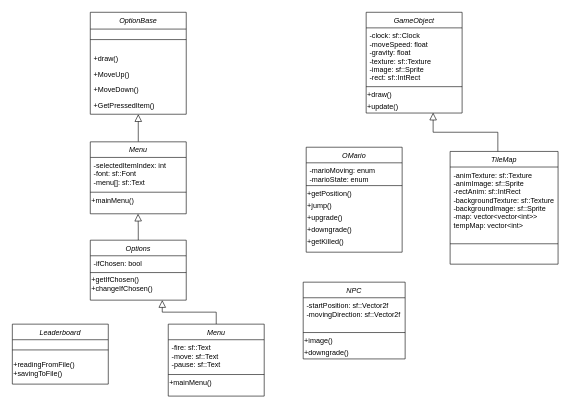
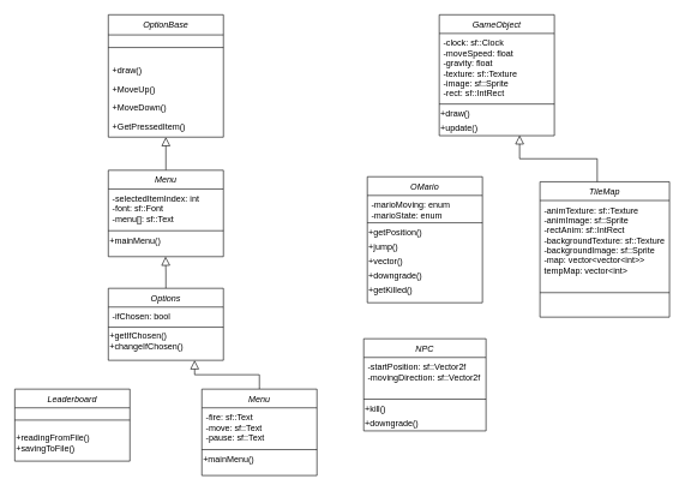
  <mxCell id="0" />
  <mxCell id="1" parent="0" />
  <mxCell id="2" value="" style="endArrow=block;endSize=10;endFill=0;shadow=0;strokeWidth=1;rounded=0;edgeStyle=elbowEdgeStyle;elbow=vertical;" parent="1" source="9" target="3" edge="1"><mxGeometry width="160" relative="1" as="geometry"><mxPoint x="140" y="273" as="sourcePoint" /><mxPoint x="240" y="171" as="targetPoint" /></mxGeometry></mxCell>
  <mxCell id="3" value="OptionBase" style="swimlane;fontStyle=2;align=center;verticalAlign=top;childLayout=stackLayout;horizontal=1;startSize=28;horizontalStack=0;resizeParent=1;resizeLast=0;collapsible=1;marginBottom=0;rounded=0;shadow=0;strokeWidth=1;" parent="1" vertex="1"><mxGeometry x="150" y="20" width="160" height="170" as="geometry"><mxRectangle x="220" y="120" width="160" height="26" as="alternateBounds" /></mxGeometry></mxCell>
  <mxCell id="4" value="" style="line;html=1;strokeWidth=1;align=left;verticalAlign=middle;spacingTop=-1;spacingLeft=3;spacingRight=3;rotatable=0;labelPosition=right;points=[];portConstraint=eastwest;" parent="3" vertex="1"><mxGeometry y="28" width="160" height="35" as="geometry" /></mxCell>
  <mxCell id="5" value="+draw()&#10;" style="text;align=left;verticalAlign=top;spacingLeft=4;spacingRight=4;overflow=hidden;rotatable=0;points=[[0,0.5],[1,0.5]];portConstraint=eastwest;" parent="3" vertex="1"><mxGeometry y="63" width="160" height="27" as="geometry" /></mxCell>
  <mxCell id="6" value="+MoveUp()" style="text;align=left;verticalAlign=top;spacingLeft=4;spacingRight=4;overflow=hidden;rotatable=0;points=[[0,0.5],[1,0.5]];portConstraint=eastwest;" vertex="1" parent="3"><mxGeometry y="90" width="160" height="26" as="geometry" /></mxCell>
  <mxCell id="7" value="+MoveDown()&#10;" style="text;align=left;verticalAlign=top;spacingLeft=4;spacingRight=4;overflow=hidden;rotatable=0;points=[[0,0.5],[1,0.5]];portConstraint=eastwest;" vertex="1" parent="3"><mxGeometry y="116" width="160" height="26" as="geometry" /></mxCell>
  <mxCell id="8" value="+GetPressedItem()&#10;" style="text;align=left;verticalAlign=top;spacingLeft=4;spacingRight=4;overflow=hidden;rotatable=0;points=[[0,0.5],[1,0.5]];portConstraint=eastwest;" vertex="1" parent="3"><mxGeometry y="142" width="160" height="26" as="geometry" /></mxCell>
  <mxCell id="9" value="Menu" style="swimlane;fontStyle=2;align=center;verticalAlign=top;childLayout=stackLayout;horizontal=1;startSize=26;horizontalStack=0;resizeParent=1;resizeLast=0;collapsible=1;marginBottom=0;rounded=0;shadow=0;strokeWidth=1;" parent="1" vertex="1"><mxGeometry x="150" y="236" width="160" height="120" as="geometry"><mxRectangle x="340" y="380" width="170" height="26" as="alternateBounds" /></mxGeometry></mxCell>
  <mxCell id="10" value="-selectedItemIndex: int&#10;-font: sf::Font&#10;-menu[]: sf::Text" style="text;align=left;verticalAlign=top;spacingLeft=4;spacingRight=4;overflow=hidden;rotatable=0;points=[[0,0.5],[1,0.5]];portConstraint=eastwest;" parent="9" vertex="1"><mxGeometry y="26" width="160" height="54" as="geometry" /></mxCell>
  <mxCell id="11" value="" style="line;html=1;strokeWidth=1;align=left;verticalAlign=middle;spacingTop=-1;spacingLeft=3;spacingRight=3;rotatable=0;labelPosition=right;points=[];portConstraint=eastwest;" parent="9" vertex="1"><mxGeometry y="80" width="160" height="8" as="geometry" /></mxCell>
  <mxCell id="12" value="+mainMenu()" style="text;html=1;align=left;verticalAlign=middle;resizable=0;points=[];autosize=1;" vertex="1" parent="9"><mxGeometry y="88" width="160" height="20" as="geometry" /></mxCell>
  <mxCell id="13" value="" style="endArrow=block;endSize=10;endFill=0;shadow=0;strokeWidth=1;rounded=0;edgeStyle=elbowEdgeStyle;elbow=vertical;exitX=0.5;exitY=0;exitDx=0;exitDy=0;" edge="1" parent="1" source="14"><mxGeometry width="160" relative="1" as="geometry"><mxPoint x="230" y="400" as="sourcePoint" /><mxPoint x="229.58" y="356" as="targetPoint" /></mxGeometry></mxCell>
  <mxCell id="14" value="Options" style="swimlane;fontStyle=2;align=center;verticalAlign=top;childLayout=stackLayout;horizontal=1;startSize=26;horizontalStack=0;resizeParent=1;resizeLast=0;collapsible=1;marginBottom=0;rounded=0;shadow=0;strokeWidth=1;" vertex="1" parent="1"><mxGeometry x="150" y="400" width="160" height="100" as="geometry"><mxRectangle x="340" y="380" width="170" height="26" as="alternateBounds" /></mxGeometry></mxCell>
  <mxCell id="15" value="-ifChosen: bool" style="text;align=left;verticalAlign=top;spacingLeft=4;spacingRight=4;overflow=hidden;rotatable=0;points=[[0,0.5],[1,0.5]];portConstraint=eastwest;" vertex="1" parent="14"><mxGeometry y="26" width="160" height="24" as="geometry" /></mxCell>
  <mxCell id="16" value="" style="line;html=1;strokeWidth=1;align=left;verticalAlign=middle;spacingTop=-1;spacingLeft=3;spacingRight=3;rotatable=0;labelPosition=right;points=[];portConstraint=eastwest;" vertex="1" parent="14"><mxGeometry y="50" width="160" height="8" as="geometry" /></mxCell>
  <mxCell id="17" value="+getIfChosen()&lt;br&gt;+changeIfChosen()" style="text;html=1;align=left;verticalAlign=middle;resizable=0;points=[];autosize=1;" vertex="1" parent="14"><mxGeometry y="58" width="160" height="30" as="geometry" /></mxCell>
  <mxCell id="18" value="" style="endArrow=block;endSize=10;endFill=0;shadow=0;strokeWidth=1;rounded=0;edgeStyle=elbowEdgeStyle;elbow=vertical;exitX=0.5;exitY=0;exitDx=0;exitDy=0;" edge="1" parent="1" source="24"><mxGeometry width="160" relative="1" as="geometry"><mxPoint x="429.58" y="540" as="sourcePoint" /><mxPoint x="270" y="500" as="targetPoint" /></mxGeometry></mxCell>
  <mxCell id="19" value="GameObject" style="swimlane;fontStyle=2;align=center;verticalAlign=top;childLayout=stackLayout;horizontal=1;startSize=26;horizontalStack=0;resizeParent=1;resizeLast=0;collapsible=1;marginBottom=0;rounded=0;shadow=0;strokeWidth=1;" vertex="1" parent="1"><mxGeometry x="610" y="20" width="160" height="168" as="geometry"><mxRectangle x="340" y="380" width="170" height="26" as="alternateBounds" /></mxGeometry></mxCell>
  <mxCell id="20" value="-clock: sf::Clock&#10;-moveSpeed: float&#10;-gravity: float&#10;-texture: sf::Texture&#10;-image: sf::Sprite&#10;-rect: sf::IntRect" style="text;align=left;verticalAlign=top;spacingLeft=4;spacingRight=4;overflow=hidden;rotatable=0;points=[[0,0.5],[1,0.5]];portConstraint=eastwest;" vertex="1" parent="19"><mxGeometry y="26" width="160" height="94" as="geometry" /></mxCell>
  <mxCell id="21" value="" style="line;html=1;strokeWidth=1;align=left;verticalAlign=middle;spacingTop=-1;spacingLeft=3;spacingRight=3;rotatable=0;labelPosition=right;points=[];portConstraint=eastwest;" vertex="1" parent="19"><mxGeometry y="120" width="160" height="8" as="geometry" /></mxCell>
  <mxCell id="22" value="+draw()" style="text;html=1;align=left;verticalAlign=middle;resizable=0;points=[];autosize=1;" vertex="1" parent="19"><mxGeometry y="128" width="160" height="20" as="geometry" /></mxCell>
  <mxCell id="23" value="+update()" style="text;html=1;align=left;verticalAlign=middle;resizable=0;points=[];autosize=1;" vertex="1" parent="19"><mxGeometry y="148" width="160" height="20" as="geometry" /></mxCell>
  <mxCell id="24" value="Menu" style="swimlane;fontStyle=2;align=center;verticalAlign=top;childLayout=stackLayout;horizontal=1;startSize=26;horizontalStack=0;resizeParent=1;resizeLast=0;collapsible=1;marginBottom=0;rounded=0;shadow=0;strokeWidth=1;" vertex="1" parent="1"><mxGeometry x="280" y="540" width="160" height="120" as="geometry"><mxRectangle x="340" y="380" width="170" height="26" as="alternateBounds" /></mxGeometry></mxCell>
  <mxCell id="25" value="-fire: sf::Text&#10;-move: sf::Text&#10;-pause: sf::Text" style="text;align=left;verticalAlign=top;spacingLeft=4;spacingRight=4;overflow=hidden;rotatable=0;points=[[0,0.5],[1,0.5]];portConstraint=eastwest;" vertex="1" parent="24"><mxGeometry y="26" width="160" height="54" as="geometry" /></mxCell>
  <mxCell id="26" value="" style="line;html=1;strokeWidth=1;align=left;verticalAlign=middle;spacingTop=-1;spacingLeft=3;spacingRight=3;rotatable=0;labelPosition=right;points=[];portConstraint=eastwest;" vertex="1" parent="24"><mxGeometry y="80" width="160" height="8" as="geometry" /></mxCell>
  <mxCell id="27" value="+mainMenu()" style="text;html=1;align=left;verticalAlign=middle;resizable=0;points=[];autosize=1;" vertex="1" parent="24"><mxGeometry y="88" width="160" height="20" as="geometry" /></mxCell>
  <mxCell id="28" value="Leaderboard" style="swimlane;fontStyle=2;align=center;verticalAlign=top;childLayout=stackLayout;horizontal=1;startSize=26;horizontalStack=0;resizeParent=1;resizeLast=0;collapsible=1;marginBottom=0;rounded=0;shadow=0;strokeWidth=1;" vertex="1" parent="1"><mxGeometry x="20" y="540" width="160" height="100" as="geometry"><mxRectangle x="340" y="380" width="170" height="26" as="alternateBounds" /></mxGeometry></mxCell>
  <mxCell id="29" value="" style="line;html=1;strokeWidth=1;align=left;verticalAlign=middle;spacingTop=-1;spacingLeft=3;spacingRight=3;rotatable=0;labelPosition=right;points=[];portConstraint=eastwest;" vertex="1" parent="28"><mxGeometry y="26" width="160" height="34" as="geometry" /></mxCell>
  <mxCell id="30" value="+readingFromFile()&lt;br&gt;+savingToFile()" style="text;html=1;align=left;verticalAlign=middle;resizable=0;points=[];autosize=1;" vertex="1" parent="28"><mxGeometry y="60" width="160" height="30" as="geometry" /></mxCell>
  <mxCell id="31" value="OMario" style="swimlane;fontStyle=2;align=center;verticalAlign=top;childLayout=stackLayout;horizontal=1;startSize=26;horizontalStack=0;resizeParent=1;resizeLast=0;collapsible=1;marginBottom=0;rounded=0;shadow=0;strokeWidth=1;" vertex="1" parent="1"><mxGeometry x="510" y="245" width="160" height="175" as="geometry"><mxRectangle x="340" y="380" width="170" height="26" as="alternateBounds" /></mxGeometry></mxCell>
  <mxCell id="32" value="-marioMoving: enum&#10;-marioState: enum" style="text;align=left;verticalAlign=top;spacingLeft=4;spacingRight=4;overflow=hidden;rotatable=0;points=[[0,0.5],[1,0.5]];portConstraint=eastwest;" vertex="1" parent="31"><mxGeometry y="26" width="160" height="34" as="geometry" /></mxCell>
  <mxCell id="33" value="" style="line;html=1;strokeWidth=1;align=left;verticalAlign=middle;spacingTop=-1;spacingLeft=3;spacingRight=3;rotatable=0;labelPosition=right;points=[];portConstraint=eastwest;" vertex="1" parent="31"><mxGeometry y="60" width="160" height="8" as="geometry" /></mxCell>
  <mxCell id="34" value="+getPosition()" style="text;html=1;align=left;verticalAlign=middle;resizable=0;points=[];autosize=1;" vertex="1" parent="31"><mxGeometry y="68" width="160" height="20" as="geometry" /></mxCell>
  <mxCell id="35" value="+jump()" style="text;html=1;align=left;verticalAlign=middle;resizable=0;points=[];autosize=1;" vertex="1" parent="31"><mxGeometry y="88" width="160" height="20" as="geometry" /></mxCell>
- <mxCell id="36" value="+upgrade()" style="text;html=1;align=left;verticalAlign=middle;resizable=0;points=[];autosize=1;" vertex="1" parent="31"><mxGeometry y="108" width="160" height="20" as="geometry" /></mxCell>
+ <mxCell id="36" value="+vector()" style="text;html=1;align=left;verticalAlign=middle;resizable=0;points=[];autosize=1;" vertex="1" parent="31"><mxGeometry y="108" width="160" height="20" as="geometry" /></mxCell>
  <mxCell id="37" value="+downgrade()" style="text;html=1;align=left;verticalAlign=middle;resizable=0;points=[];autosize=1;" vertex="1" parent="31"><mxGeometry y="128" width="160" height="20" as="geometry" /></mxCell>
  <mxCell id="38" value="+getKilled()" style="text;html=1;align=left;verticalAlign=middle;resizable=0;points=[];autosize=1;" vertex="1" parent="31"><mxGeometry y="148" width="160" height="20" as="geometry" /></mxCell>
  <mxCell id="39" value="TileMap" style="swimlane;fontStyle=2;align=center;verticalAlign=top;childLayout=stackLayout;horizontal=1;startSize=26;horizontalStack=0;resizeParent=1;resizeLast=0;collapsible=1;marginBottom=0;rounded=0;shadow=0;strokeWidth=1;" vertex="1" parent="1"><mxGeometry x="750" y="252" width="180" height="188" as="geometry"><mxRectangle x="340" y="380" width="170" height="26" as="alternateBounds" /></mxGeometry></mxCell>
  <mxCell id="40" value="-animTexture: sf::Texture&#10;-animImage: sf::Sprite&#10;-rectAnim: sf::IntRect&#10;-backgroundTexture: sf::Texture&#10;-backgroundImage: sf::Sprite&#10;-map: vector&lt;vector&lt;int&gt;&gt;&#10;tempMap: vector&lt;int&gt;" style="text;align=left;verticalAlign=top;spacingLeft=4;spacingRight=4;overflow=hidden;rotatable=0;points=[[0,0.5],[1,0.5]];portConstraint=eastwest;" vertex="1" parent="39"><mxGeometry y="26" width="180" height="124" as="geometry" /></mxCell>
  <mxCell id="41" value="" style="line;html=1;strokeWidth=1;align=left;verticalAlign=middle;spacingTop=-1;spacingLeft=3;spacingRight=3;rotatable=0;labelPosition=right;points=[];portConstraint=eastwest;" vertex="1" parent="39"><mxGeometry y="150" width="180" height="8" as="geometry" /></mxCell>
  <mxCell id="42" value="NPC" style="swimlane;fontStyle=2;align=center;verticalAlign=top;childLayout=stackLayout;horizontal=1;startSize=26;horizontalStack=0;resizeParent=1;resizeLast=0;collapsible=1;marginBottom=0;rounded=0;shadow=0;strokeWidth=1;" vertex="1" parent="1"><mxGeometry x="505" y="470" width="170" height="128" as="geometry"><mxRectangle x="340" y="380" width="170" height="26" as="alternateBounds" /></mxGeometry></mxCell>
  <mxCell id="43" value="-startPosition: sf::Vector2f&#10;-movingDirection: sf::Vector2f" style="text;align=left;verticalAlign=top;spacingLeft=4;spacingRight=4;overflow=hidden;rotatable=0;points=[[0,0.5],[1,0.5]];portConstraint=eastwest;" vertex="1" parent="42"><mxGeometry y="26" width="170" height="54" as="geometry" /></mxCell>
  <mxCell id="44" value="" style="line;html=1;strokeWidth=1;align=left;verticalAlign=middle;spacingTop=-1;spacingLeft=3;spacingRight=3;rotatable=0;labelPosition=right;points=[];portConstraint=eastwest;" vertex="1" parent="42"><mxGeometry y="80" width="170" height="8" as="geometry" /></mxCell>
- <mxCell id="45" value="+image()" style="text;html=1;align=left;verticalAlign=middle;resizable=0;points=[];autosize=1;" vertex="1" parent="42"><mxGeometry y="88" width="170" height="20" as="geometry" /></mxCell>
+ <mxCell id="45" value="+kill()" style="text;html=1;align=left;verticalAlign=middle;resizable=0;points=[];autosize=1;" vertex="1" parent="42"><mxGeometry y="88" width="170" height="20" as="geometry" /></mxCell>
  <mxCell id="46" value="+downgrade()" style="text;html=1;align=left;verticalAlign=middle;resizable=0;points=[];autosize=1;" vertex="1" parent="42"><mxGeometry y="108" width="170" height="20" as="geometry" /></mxCell>
  <mxCell id="47" value="" style="endArrow=block;endSize=10;endFill=0;shadow=0;strokeWidth=1;rounded=0;edgeStyle=elbowEdgeStyle;elbow=vertical;entryX=0.698;entryY=0.975;entryDx=0;entryDy=0;entryPerimeter=0;" edge="1" parent="1" target="23"><mxGeometry width="160" relative="1" as="geometry"><mxPoint x="829.58" y="252" as="sourcePoint" /><mxPoint x="829.58" y="206" as="targetPoint" /></mxGeometry></mxCell>
